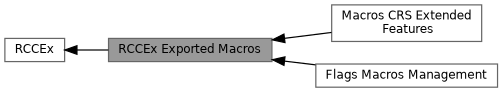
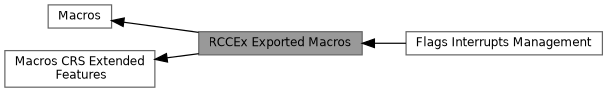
  digraph {
    rankdir=LR
    node [color=grey40 fillcolor=white fontname=Helvetica fontsize=10 shape=box style=filled]
    edge [dir=back fontname=Helvetica fontsize=10 labelfontname=Helvetica labelfontsize=10 shape=plaintext style=solid]
-   n1 [height=0.2 label=RCCEx width=0.4]
+   n1 [height=0.2 label=Macros width=0.4]
    n2 [color=gray40 fillcolor=grey60 fontcolor=black height=0.2 label="RCCEx Exported Macros" width=0.4]
    n3 [height=0.2 label="Macros CRS Extended\l Features" width=0.4]
-   n4 [height=0.2 label="Flags Macros Management" width=0.4]
+   n4 [height=0.2 label="Flags Interrupts Management" width=0.4]
    n1 -> n2
-   n2 -> n3
+   n3 -> n2
    n2 -> n4
  }
